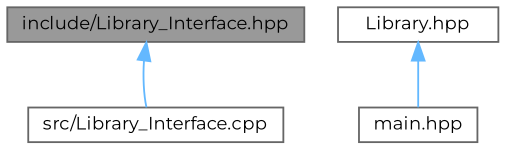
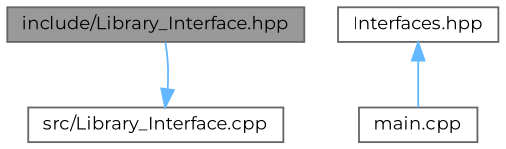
  digraph {
    fontname=Montserrat
    node [color=grey40 fillcolor=white fontname=Montserrat fontsize=10 shape=box style=filled]
    edge [color=steelblue1 dir=back fontname=Montserrat fontsize=10 labelfontname=Helvetica labelfontsize=10 style=solid]
    n1 [color=gray40 fillcolor=grey60 fontcolor=black height=0.2 label="include/Library_Interface.hpp" width=0.4]
    n2 [height=0.2 label="src/Library_Interface.cpp" width=0.4]
-   n3 [height=0.2 label="Library.hpp" width=0.4]
-   n4 [height=0.2 label="main.hpp" width=0.4]
-   n1 -> n2
+   n3 [height=0.2 label="Interfaces.hpp" width=0.4]
+   n4 [height=0.2 label="main.cpp" width=0.4]
+   n2 -> n1
    n3 -> n4
  }
